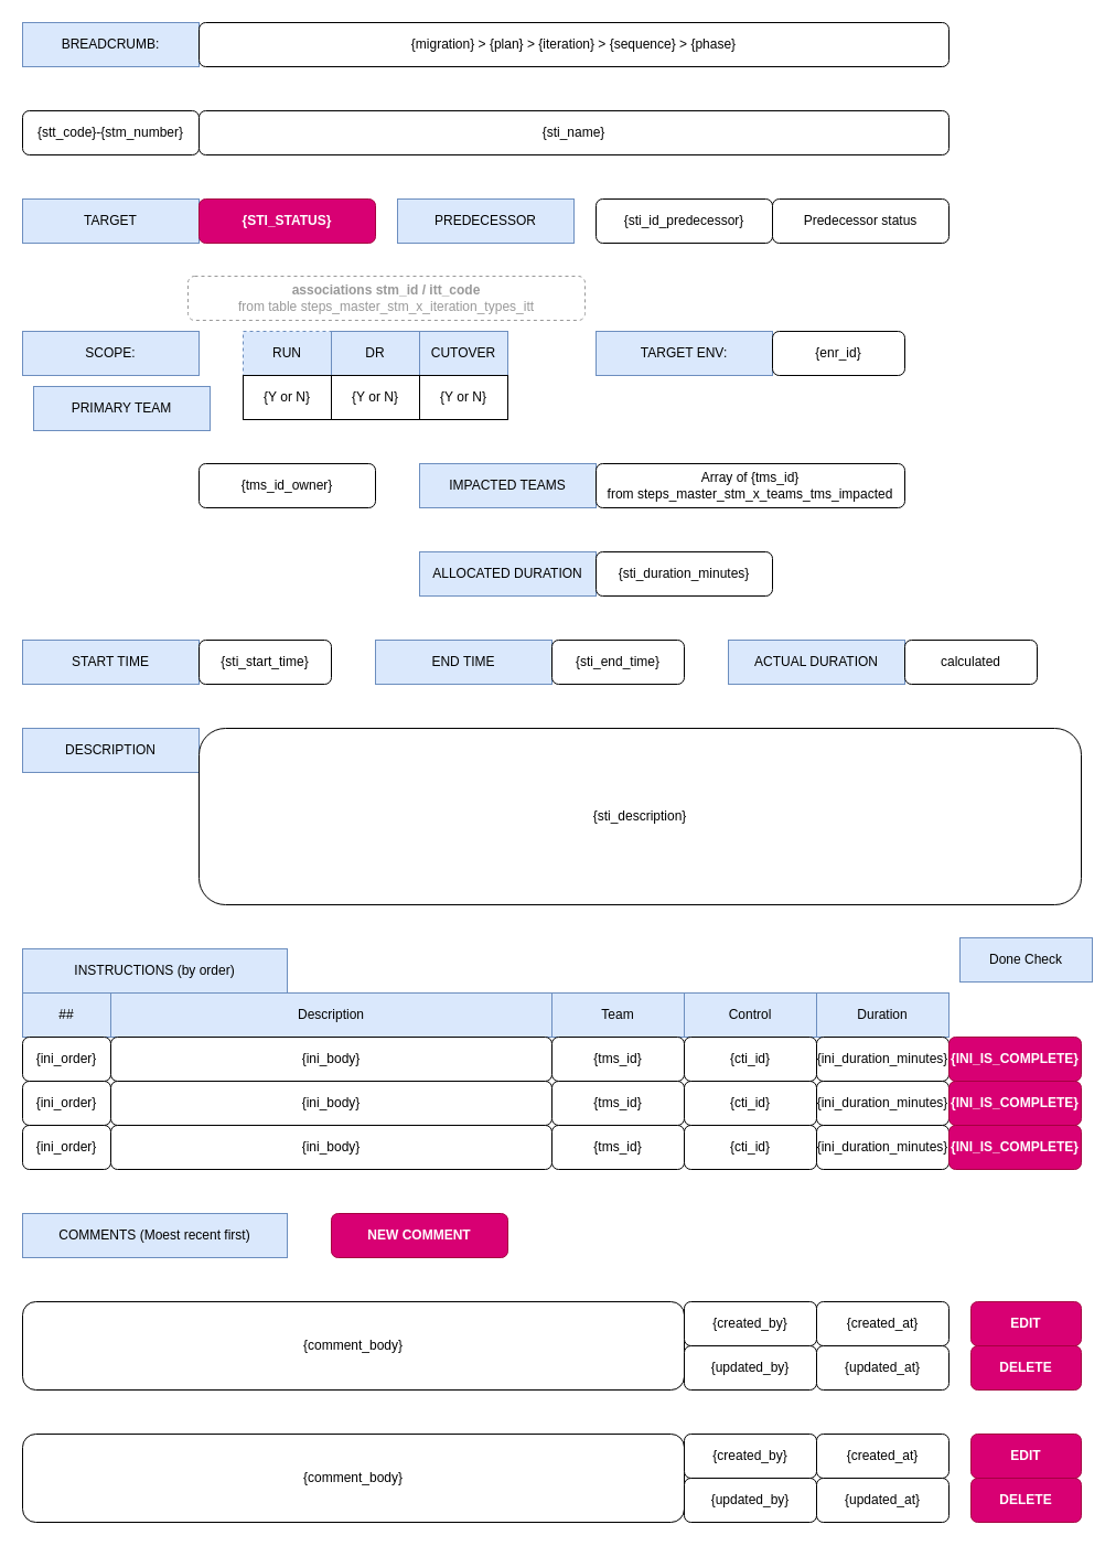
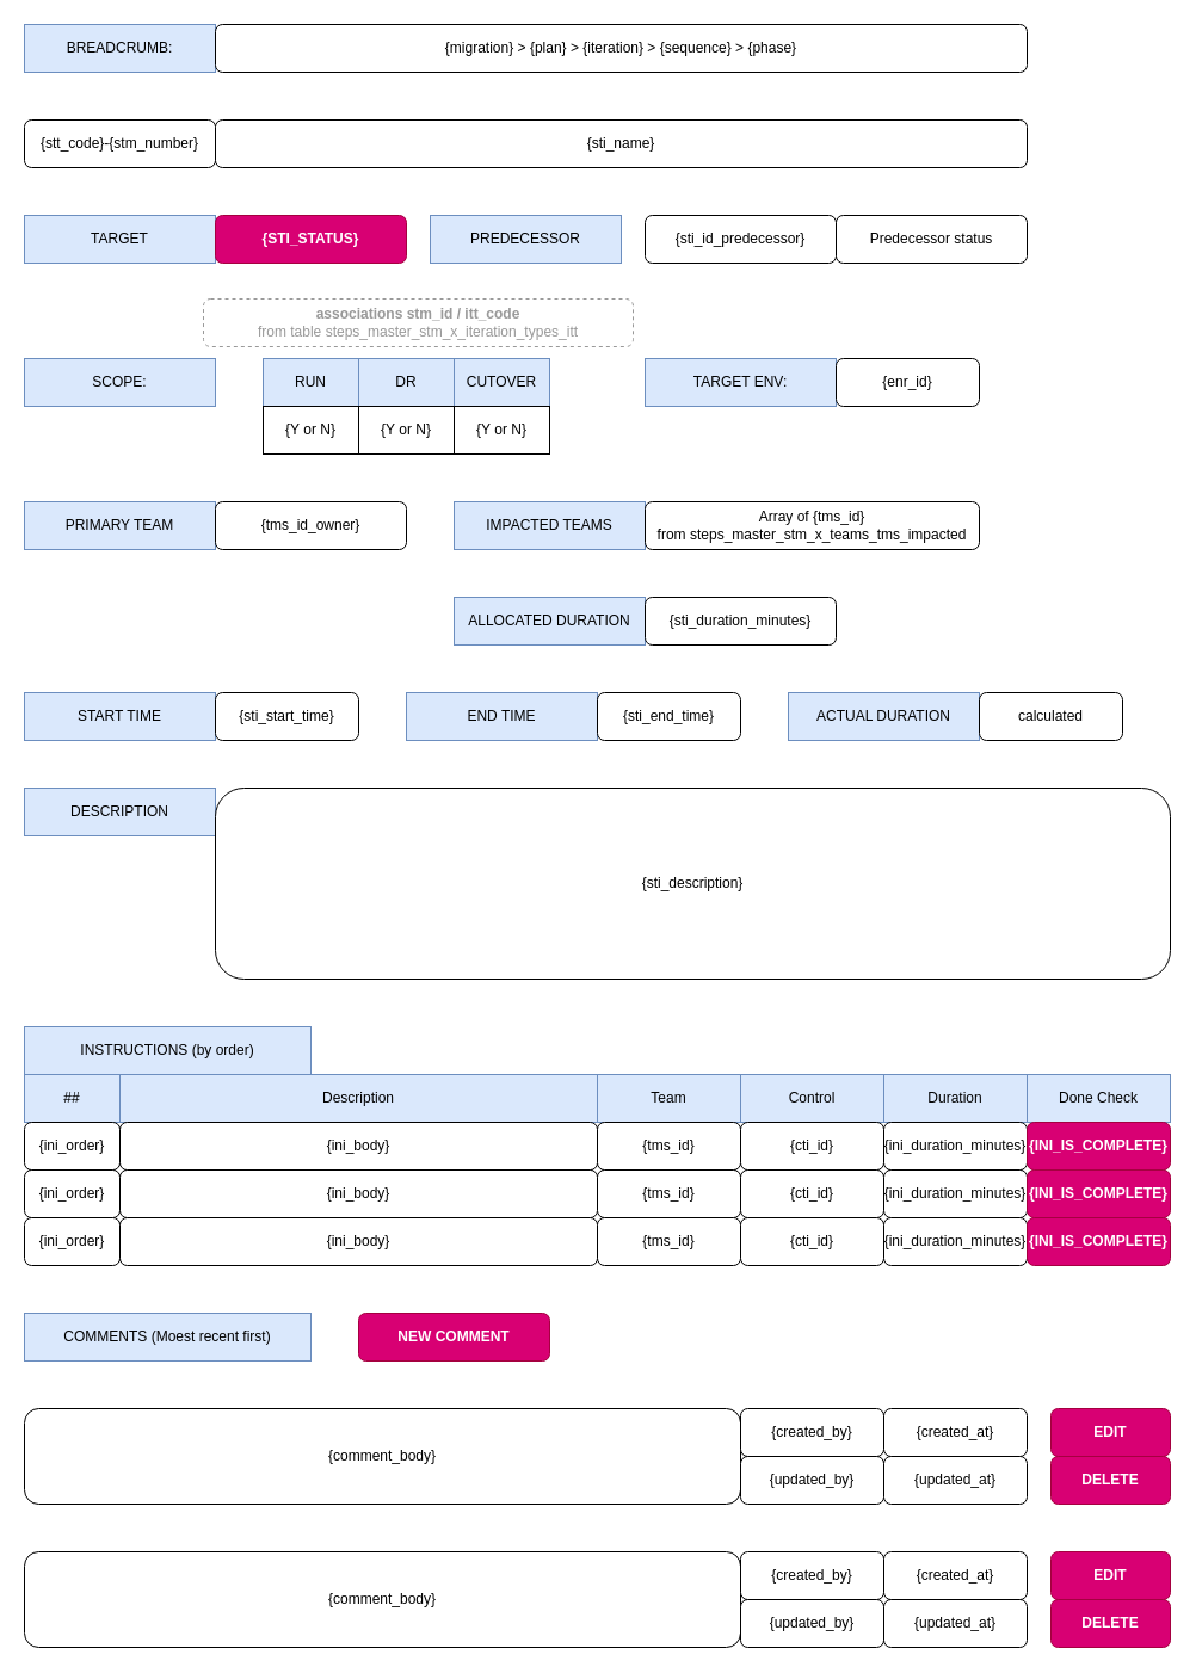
  <mxCell id="0" />
  <mxCell id="1" parent="0" />
  <mxCell id="2" value="{stt_code}-{stm_number}" style="rounded=1;whiteSpace=wrap;html=1;" vertex="1" parent="1"><mxGeometry x="20" y="100" width="160" height="40" as="geometry" /></mxCell>
  <mxCell id="3" value="{sti_name}" style="rounded=1;whiteSpace=wrap;html=1;" vertex="1" parent="1"><mxGeometry x="180" y="100" width="680" height="40" as="geometry" /></mxCell>
  <mxCell id="4" value="&lt;b&gt;associations stm_id / itt_code&lt;/b&gt;&lt;div&gt;from table&amp;nbsp;steps_master_stm_x_iteration_types_itt&lt;/div&gt;" style="rounded=1;whiteSpace=wrap;html=1;dashed=1;strokeColor=#999999;fontColor=#999999;" vertex="1" parent="1"><mxGeometry x="170" y="250" width="360" height="40" as="geometry" /></mxCell>
  <mxCell id="5" value="SCOPE:" style="rounded=0;whiteSpace=wrap;html=1;fillColor=#dae8fc;strokeColor=#6c8ebf;" vertex="1" parent="1"><mxGeometry x="20" y="300" width="160" height="40" as="geometry" /></mxCell>
- <mxCell id="6" value="RUN" style="rounded=0;whiteSpace=wrap;html=1;fillColor=#dae8fc;strokeColor=#6c8ebf;dashed=1;" vertex="1" parent="1"><mxGeometry x="220" y="300" width="80" height="40" as="geometry" /></mxCell>
+ <mxCell id="6" value="RUN" style="rounded=0;whiteSpace=wrap;html=1;fillColor=#dae8fc;strokeColor=#6c8ebf;" vertex="1" parent="1"><mxGeometry x="220" y="300" width="80" height="40" as="geometry" /></mxCell>
  <mxCell id="7" value="DR" style="rounded=0;whiteSpace=wrap;html=1;fillColor=#dae8fc;strokeColor=#6c8ebf;" vertex="1" parent="1"><mxGeometry x="300" y="300" width="80" height="40" as="geometry" /></mxCell>
  <mxCell id="8" value="CUTOVER" style="rounded=0;whiteSpace=wrap;html=1;fillColor=#dae8fc;strokeColor=#6c8ebf;" vertex="1" parent="1"><mxGeometry x="380" y="300" width="80" height="40" as="geometry" /></mxCell>
  <mxCell id="9" value="{Y or N}" style="rounded=0;whiteSpace=wrap;html=1;" vertex="1" parent="1"><mxGeometry x="220" y="340" width="80" height="40" as="geometry" /></mxCell>
  <mxCell id="10" value="{Y or N}" style="rounded=0;whiteSpace=wrap;html=1;" vertex="1" parent="1"><mxGeometry x="300" y="340" width="80" height="40" as="geometry" /></mxCell>
  <mxCell id="11" value="{Y or N}" style="rounded=0;whiteSpace=wrap;html=1;" vertex="1" parent="1"><mxGeometry x="380" y="340" width="80" height="40" as="geometry" /></mxCell>
  <mxCell id="12" value="TARGET ENV:" style="rounded=0;whiteSpace=wrap;html=1;fillColor=#dae8fc;strokeColor=#6c8ebf;" vertex="1" parent="1"><mxGeometry x="540" y="300" width="160" height="40" as="geometry" /></mxCell>
  <mxCell id="13" value="{enr_id}" style="rounded=1;whiteSpace=wrap;html=1;" vertex="1" parent="1"><mxGeometry x="700" y="300" width="120" height="40" as="geometry" /></mxCell>
  <mxCell id="14" value="BREADCRUMB:" style="rounded=0;whiteSpace=wrap;html=1;fillColor=#dae8fc;strokeColor=#6c8ebf;" vertex="1" parent="1"><mxGeometry x="20" width="160" height="40" as="geometry" y="20" /></mxCell>
  <mxCell id="15" value="{migration} &amp;gt; {plan} &amp;gt;&amp;nbsp;{iteration} &amp;gt;&amp;nbsp;{sequence} &amp;gt;&amp;nbsp;{phase}" style="rounded=1;whiteSpace=wrap;html=1;" vertex="1" parent="1"><mxGeometry x="180" width="680" height="40" as="geometry" y="20" /></mxCell>
- <mxCell id="16" value="PRIMARY TEAM" style="rounded=0;whiteSpace=wrap;html=1;fillColor=#dae8fc;strokeColor=#6c8ebf;" vertex="1" parent="1"><mxGeometry x="30" y="350" width="160" height="40" as="geometry" /></mxCell>
+ <mxCell id="16" value="PRIMARY TEAM" style="rounded=0;whiteSpace=wrap;html=1;fillColor=#dae8fc;strokeColor=#6c8ebf;" vertex="1" parent="1"><mxGeometry x="20" y="420" width="160" height="40" as="geometry" /></mxCell>
  <mxCell id="17" value="IMPACTED TEAMS" style="rounded=0;whiteSpace=wrap;html=1;fillColor=#dae8fc;strokeColor=#6c8ebf;" vertex="1" parent="1"><mxGeometry x="380" y="420" width="160" height="40" as="geometry" /></mxCell>
  <mxCell id="18" value="{tms_id_owner}" style="rounded=1;whiteSpace=wrap;html=1;" vertex="1" parent="1"><mxGeometry x="180" y="420" width="160" height="40" as="geometry" /></mxCell>
  <mxCell id="19" value="Array of {tms_id} from&amp;nbsp;steps_master_stm_x_teams_tms_impacted" style="rounded=1;whiteSpace=wrap;html=1;" vertex="1" parent="1"><mxGeometry x="540" y="420" width="280" height="40" as="geometry" /></mxCell>
  <mxCell id="20" value="TARGET" style="rounded=0;whiteSpace=wrap;html=1;fillColor=#dae8fc;strokeColor=#6c8ebf;" vertex="1" parent="1"><mxGeometry x="20" y="180" width="160" height="40" as="geometry" /></mxCell>
  <mxCell id="21" value="ALLOCATED DURATION" style="rounded=0;whiteSpace=wrap;html=1;fillColor=#dae8fc;strokeColor=#6c8ebf;" vertex="1" parent="1"><mxGeometry x="380" y="500" width="160" height="40" as="geometry" /></mxCell>
  <mxCell id="22" value="{sti_duration_minutes}" style="rounded=1;whiteSpace=wrap;html=1;" vertex="1" parent="1"><mxGeometry x="540" y="500" width="160" height="40" as="geometry" /></mxCell>
  <mxCell id="23" value="START TIME" style="rounded=0;whiteSpace=wrap;html=1;fillColor=#dae8fc;strokeColor=#6c8ebf;" vertex="1" parent="1"><mxGeometry x="20" y="580" width="160" height="40" as="geometry" /></mxCell>
  <mxCell id="24" value="END TIME" style="rounded=0;whiteSpace=wrap;html=1;fillColor=#dae8fc;strokeColor=#6c8ebf;" vertex="1" parent="1"><mxGeometry x="340" y="580" width="160" height="40" as="geometry" /></mxCell>
  <mxCell id="25" value="ACTUAL DURATION" style="rounded=0;whiteSpace=wrap;html=1;fillColor=#dae8fc;strokeColor=#6c8ebf;" vertex="1" parent="1"><mxGeometry x="660" y="580" width="160" height="40" as="geometry" /></mxCell>
  <mxCell id="26" value="{sti_start_time}" style="rounded=1;whiteSpace=wrap;html=1;" vertex="1" parent="1"><mxGeometry x="180" y="580" width="120" height="40" as="geometry" /></mxCell>
  <mxCell id="27" value="{sti_end_time}" style="rounded=1;whiteSpace=wrap;html=1;" vertex="1" parent="1"><mxGeometry x="500" y="580" width="120" height="40" as="geometry" /></mxCell>
  <mxCell id="28" value="calculated" style="rounded=1;whiteSpace=wrap;html=1;" vertex="1" parent="1"><mxGeometry x="820" y="580" width="120" height="40" as="geometry" /></mxCell>
  <mxCell id="29" value="DESCRIPTION" style="rounded=0;whiteSpace=wrap;html=1;fillColor=#dae8fc;strokeColor=#6c8ebf;" vertex="1" parent="1"><mxGeometry x="20" y="660" width="160" height="40" as="geometry" /></mxCell>
  <mxCell id="30" value="{sti_description}" style="rounded=1;whiteSpace=wrap;html=1;" vertex="1" parent="1"><mxGeometry x="180" y="660" width="800" height="160" as="geometry" /></mxCell>
  <mxCell id="31" value="INSTRUCTIONS (by order)" style="rounded=0;whiteSpace=wrap;html=1;fillColor=#dae8fc;strokeColor=#6c8ebf;" vertex="1" parent="1"><mxGeometry x="20" y="860" width="240" height="40" as="geometry" /></mxCell>
  <mxCell id="32" value="##" style="rounded=0;whiteSpace=wrap;html=1;fillColor=#dae8fc;strokeColor=#6c8ebf;" vertex="1" parent="1"><mxGeometry x="20" y="900" width="80" height="40" as="geometry" /></mxCell>
  <mxCell id="33" value="Description" style="rounded=0;whiteSpace=wrap;html=1;fillColor=#dae8fc;strokeColor=#6c8ebf;" vertex="1" parent="1"><mxGeometry x="100" y="900" width="400" height="40" as="geometry" /></mxCell>
  <mxCell id="34" value="Team" style="rounded=0;whiteSpace=wrap;html=1;fillColor=#dae8fc;strokeColor=#6c8ebf;" vertex="1" parent="1"><mxGeometry x="500" y="900" width="120" height="40" as="geometry" /></mxCell>
  <mxCell id="35" value="Control" style="rounded=0;whiteSpace=wrap;html=1;fillColor=#dae8fc;strokeColor=#6c8ebf;" vertex="1" parent="1"><mxGeometry x="620" y="900" width="120" height="40" as="geometry" /></mxCell>
  <mxCell id="36" value="Duration" style="rounded=0;whiteSpace=wrap;html=1;fillColor=#dae8fc;strokeColor=#6c8ebf;" vertex="1" parent="1"><mxGeometry x="740" y="900" width="120" height="40" as="geometry" /></mxCell>
- <mxCell id="37" value="Done Check" style="rounded=0;whiteSpace=wrap;html=1;fillColor=#dae8fc;strokeColor=#6c8ebf;" vertex="1" parent="1"><mxGeometry x="870" y="850" width="120" height="40" as="geometry" /></mxCell>
+ <mxCell id="37" value="Done Check" style="rounded=0;whiteSpace=wrap;html=1;fillColor=#dae8fc;strokeColor=#6c8ebf;" vertex="1" parent="1"><mxGeometry x="860" y="900" width="120" height="40" as="geometry" /></mxCell>
  <mxCell id="38" value="{ini_order}" style="rounded=1;whiteSpace=wrap;html=1;" vertex="1" parent="1"><mxGeometry x="20" y="940" width="80" height="40" as="geometry" /></mxCell>
  <mxCell id="39" value="{ini_body}" style="rounded=1;whiteSpace=wrap;html=1;" vertex="1" parent="1"><mxGeometry x="100" y="940" width="400" height="40" as="geometry" /></mxCell>
  <mxCell id="40" value="{tms_id}" style="rounded=1;whiteSpace=wrap;html=1;" vertex="1" parent="1"><mxGeometry x="500" y="940" width="120" height="40" as="geometry" /></mxCell>
  <mxCell id="41" value="{cti_id}" style="rounded=1;whiteSpace=wrap;html=1;" vertex="1" parent="1"><mxGeometry x="620" y="940" width="120" height="40" as="geometry" /></mxCell>
  <mxCell id="42" value="{ini_duration_minutes}" style="rounded=1;whiteSpace=wrap;html=1;" vertex="1" parent="1"><mxGeometry x="740" y="940" width="120" height="40" as="geometry" /></mxCell>
  <mxCell id="43" value="PREDECESSOR" style="rounded=0;whiteSpace=wrap;html=1;fillColor=#dae8fc;strokeColor=#6c8ebf;" vertex="1" parent="1"><mxGeometry x="360" y="180" width="160" height="40" as="geometry" /></mxCell>
  <mxCell id="44" value="{sti_id_predecessor}" style="rounded=1;whiteSpace=wrap;html=1;" vertex="1" parent="1"><mxGeometry x="540" y="180" width="160" height="40" as="geometry" /></mxCell>
  <mxCell id="45" value="Predecessor status" style="rounded=1;whiteSpace=wrap;html=1;" vertex="1" parent="1"><mxGeometry x="700" y="180" width="160" height="40" as="geometry" /></mxCell>
  <mxCell id="46" value="{ini_order}" style="rounded=1;whiteSpace=wrap;html=1;" vertex="1" parent="1"><mxGeometry x="20" y="980" width="80" height="40" as="geometry" /></mxCell>
  <mxCell id="47" value="{ini_body}" style="rounded=1;whiteSpace=wrap;html=1;" vertex="1" parent="1"><mxGeometry x="100" y="980" width="400" height="40" as="geometry" /></mxCell>
  <mxCell id="48" value="{tms_id}" style="rounded=1;whiteSpace=wrap;html=1;" vertex="1" parent="1"><mxGeometry x="500" y="980" width="120" height="40" as="geometry" /></mxCell>
  <mxCell id="49" value="{cti_id}" style="rounded=1;whiteSpace=wrap;html=1;" vertex="1" parent="1"><mxGeometry x="620" y="980" width="120" height="40" as="geometry" /></mxCell>
  <mxCell id="50" value="{ini_duration_minutes}" style="rounded=1;whiteSpace=wrap;html=1;" vertex="1" parent="1"><mxGeometry x="740" y="980" width="120" height="40" as="geometry" /></mxCell>
  <mxCell id="51" value="{ini_order}" style="rounded=1;whiteSpace=wrap;html=1;" vertex="1" parent="1"><mxGeometry x="20" y="1020" width="80" height="40" as="geometry" /></mxCell>
  <mxCell id="52" value="{ini_body}" style="rounded=1;whiteSpace=wrap;html=1;" vertex="1" parent="1"><mxGeometry x="100" y="1020" width="400" height="40" as="geometry" /></mxCell>
  <mxCell id="53" value="{tms_id}" style="rounded=1;whiteSpace=wrap;html=1;" vertex="1" parent="1"><mxGeometry x="500" y="1020" width="120" height="40" as="geometry" /></mxCell>
  <mxCell id="54" value="{cti_id}" style="rounded=1;whiteSpace=wrap;html=1;" vertex="1" parent="1"><mxGeometry x="620" y="1020" width="120" height="40" as="geometry" /></mxCell>
  <mxCell id="55" value="{ini_duration_minutes}" style="rounded=1;whiteSpace=wrap;html=1;" vertex="1" parent="1"><mxGeometry x="740" y="1020" width="120" height="40" as="geometry" /></mxCell>
  <mxCell id="56" value="COMMENTS (Moest recent first)" style="rounded=0;whiteSpace=wrap;html=1;fillColor=#dae8fc;strokeColor=#6c8ebf;" vertex="1" parent="1"><mxGeometry x="20" y="1100" width="240" height="40" as="geometry" /></mxCell>
  <mxCell id="57" value="{comment_body}" style="rounded=1;whiteSpace=wrap;html=1;" vertex="1" parent="1"><mxGeometry x="20" y="1180" width="600" height="80" as="geometry" /></mxCell>
  <mxCell id="58" value="{created_by}" style="rounded=1;whiteSpace=wrap;html=1;" vertex="1" parent="1"><mxGeometry x="620" y="1180" width="120" height="40" as="geometry" /></mxCell>
  <mxCell id="59" value="{created_at}" style="rounded=1;whiteSpace=wrap;html=1;" vertex="1" parent="1"><mxGeometry x="740" y="1180" width="120" height="40" as="geometry" /></mxCell>
  <mxCell id="60" value="{updated_by}" style="rounded=1;whiteSpace=wrap;html=1;" vertex="1" parent="1"><mxGeometry x="620" y="1220" width="120" height="40" as="geometry" /></mxCell>
  <mxCell id="61" value="{updated_at}" style="rounded=1;whiteSpace=wrap;html=1;" vertex="1" parent="1"><mxGeometry x="740" y="1220" width="120" height="40" as="geometry" /></mxCell>
  <mxCell id="62" value="{comment_body}" style="rounded=1;whiteSpace=wrap;html=1;" vertex="1" parent="1"><mxGeometry x="20" y="1300" width="600" height="80" as="geometry" /></mxCell>
  <mxCell id="63" value="{created_by}" style="rounded=1;whiteSpace=wrap;html=1;" vertex="1" parent="1"><mxGeometry x="620" y="1300" width="120" height="40" as="geometry" /></mxCell>
  <mxCell id="64" value="{created_at}" style="rounded=1;whiteSpace=wrap;html=1;" vertex="1" parent="1"><mxGeometry x="740" y="1300" width="120" height="40" as="geometry" /></mxCell>
  <mxCell id="65" value="{updated_by}" style="rounded=1;whiteSpace=wrap;html=1;" vertex="1" parent="1"><mxGeometry x="620" y="1340" width="120" height="40" as="geometry" /></mxCell>
  <mxCell id="66" value="{updated_at}" style="rounded=1;whiteSpace=wrap;html=1;" vertex="1" parent="1"><mxGeometry x="740" y="1340" width="120" height="40" as="geometry" /></mxCell>
  <mxCell id="67" value="NEW COMMENT" style="rounded=1;whiteSpace=wrap;html=1;fillColor=#d80073;strokeColor=#A50040;fontColor=#ffffff;fontStyle=1" vertex="1" parent="1"><mxGeometry x="300" y="1100" width="160" height="40" as="geometry" /></mxCell>
  <mxCell id="68" value="EDIT" style="rounded=1;whiteSpace=wrap;html=1;fillColor=#d80073;strokeColor=#A50040;fontColor=#ffffff;fontStyle=1" vertex="1" parent="1"><mxGeometry x="880" y="1180" width="100" height="40" as="geometry" /></mxCell>
  <mxCell id="69" value="DELETE" style="rounded=1;whiteSpace=wrap;html=1;fillColor=#d80073;strokeColor=#A50040;fontColor=#ffffff;fontStyle=1" vertex="1" parent="1"><mxGeometry x="880" y="1220" width="100" height="40" as="geometry" /></mxCell>
  <mxCell id="70" value="EDIT" style="rounded=1;whiteSpace=wrap;html=1;fillColor=#d80073;strokeColor=#A50040;fontColor=#ffffff;fontStyle=1" vertex="1" parent="1"><mxGeometry x="880" y="1300" width="100" height="40" as="geometry" /></mxCell>
  <mxCell id="71" value="DELETE" style="rounded=1;whiteSpace=wrap;html=1;fillColor=#d80073;strokeColor=#A50040;fontColor=#ffffff;fontStyle=1" vertex="1" parent="1"><mxGeometry x="880" y="1340" width="100" height="40" as="geometry" /></mxCell>
  <mxCell id="72" value="{STI_STATUS}" style="rounded=1;whiteSpace=wrap;html=1;fillColor=#d80073;strokeColor=#A50040;fontColor=#ffffff;fontStyle=1" vertex="1" parent="1"><mxGeometry x="180" y="180" width="160" height="40" as="geometry" /></mxCell>
  <mxCell id="73" value="{INI_IS_COMPLETE}" style="rounded=1;whiteSpace=wrap;html=1;fillColor=#d80073;strokeColor=#A50040;fontColor=#ffffff;fontStyle=1" vertex="1" parent="1"><mxGeometry x="860" y="940" width="120" height="40" as="geometry" /></mxCell>
  <mxCell id="74" value="{INI_IS_COMPLETE}" style="rounded=1;whiteSpace=wrap;html=1;fillColor=#d80073;strokeColor=#A50040;fontColor=#ffffff;fontStyle=1" vertex="1" parent="1"><mxGeometry x="860" y="980" width="120" height="40" as="geometry" /></mxCell>
  <mxCell id="75" value="{INI_IS_COMPLETE}" style="rounded=1;whiteSpace=wrap;html=1;fillColor=#d80073;strokeColor=#A50040;fontColor=#ffffff;fontStyle=1" vertex="1" parent="1"><mxGeometry x="860" y="1020" width="120" height="40" as="geometry" /></mxCell>
